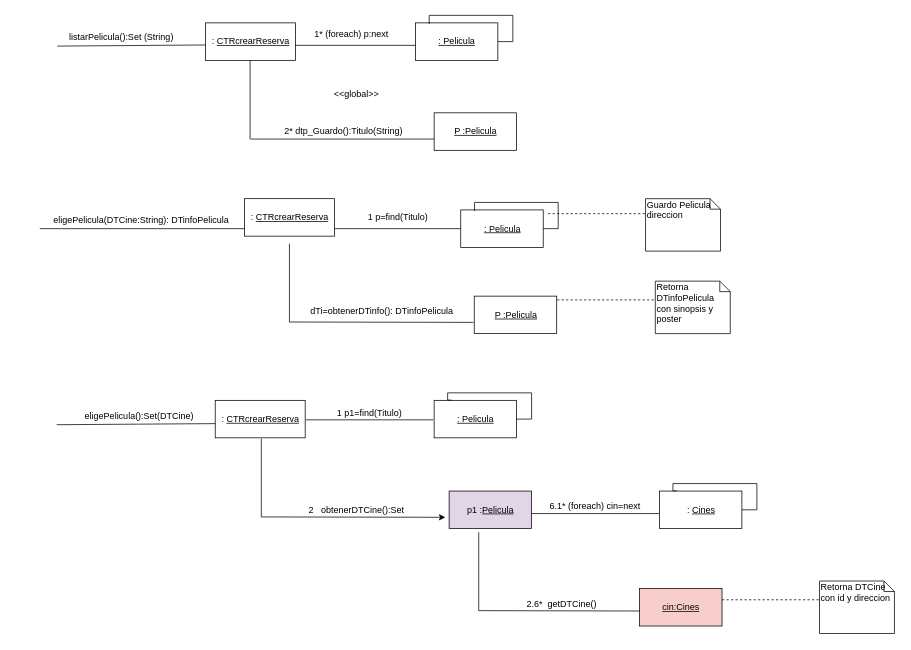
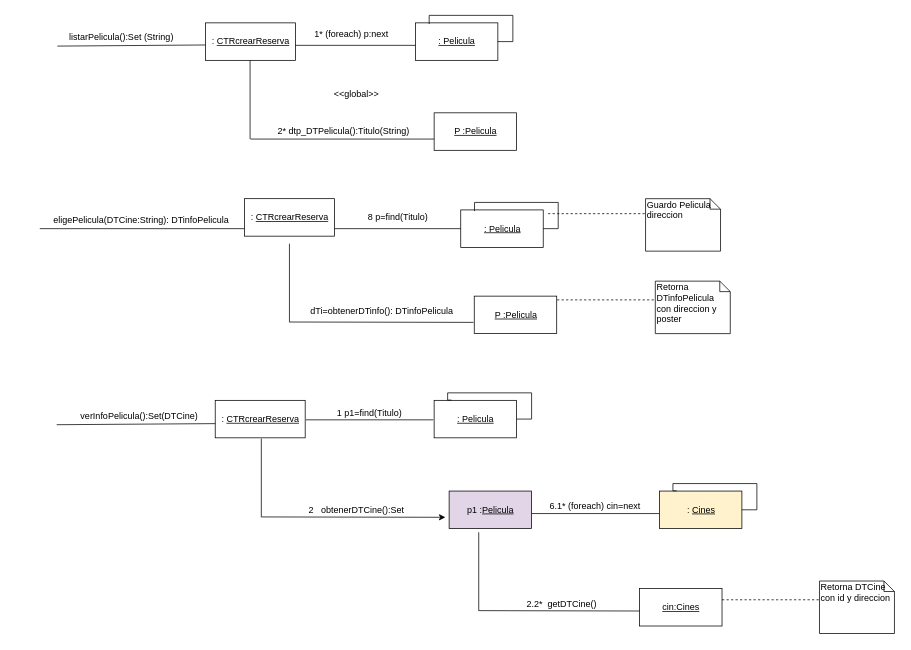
  <mxCell id="0" />
  <mxCell id="1" parent="0" />
  <mxCell id="2" value="listarPelicula():Set (String)" style="text;html=1;strokeColor=none;fillColor=none;align=center;verticalAlign=middle;whiteSpace=wrap;rounded=0;" vertex="1" parent="1"><mxGeometry x="55.5" y="40" width="210" height="20" as="geometry" /></mxCell>
  <mxCell id="3" value="&lt;div align=&quot;left&quot;&gt;: &lt;u&gt;CTRcrearReserva&lt;/u&gt;&lt;/div&gt;" style="html=1;" vertex="1" parent="1"><mxGeometry x="273" y="30" width="120" height="50" as="geometry" /></mxCell>
  <mxCell id="4" value="1* (foreach) p:next" style="text;html=1;strokeColor=none;fillColor=none;align=center;verticalAlign=middle;whiteSpace=wrap;rounded=0;" vertex="1" parent="1"><mxGeometry x="383" y="35" width="170" height="20" as="geometry" /></mxCell>
  <mxCell id="5" value="&lt;u&gt;: Pelicula&lt;/u&gt;" style="html=1;" vertex="1" parent="1"><mxGeometry x="553" y="30" width="110" height="50" as="geometry" /></mxCell>
  <mxCell id="6" value="" style="endArrow=none;html=1;endFill=0;" edge="1" parent="1"><mxGeometry width="50" height="50" relative="1" as="geometry"><mxPoint x="393" y="60" as="sourcePoint" /><mxPoint x="553" y="60" as="targetPoint" /></mxGeometry></mxCell>
  <mxCell id="7" style="edgeStyle=orthogonalEdgeStyle;rounded=0;orthogonalLoop=1;jettySize=auto;html=1;entryX=1;entryY=0.5;entryDx=0;entryDy=0;exitX=0.167;exitY=0.032;exitDx=0;exitDy=0;exitPerimeter=0;endArrow=none;endFill=0;" edge="1" parent="1" source="5" target="5"><mxGeometry relative="1" as="geometry"><Array as="points"><mxPoint x="571" y="20" /><mxPoint x="683" y="20" /><mxPoint x="683" y="55" /></Array></mxGeometry></mxCell>
- <mxCell id="8" value="2* dtp_Guardo():Titulo(String)" style="text;html=1;strokeColor=none;fillColor=none;align=center;verticalAlign=middle;whiteSpace=wrap;rounded=0;" vertex="1" parent="1"><mxGeometry x="335" y="165" width="245" height="20" as="geometry" /></mxCell>
+ <mxCell id="8" value="2* dtp_DTPelicula():Titulo(String)" style="text;html=1;strokeColor=none;fillColor=none;align=center;verticalAlign=middle;whiteSpace=wrap;rounded=0;" vertex="1" parent="1"><mxGeometry x="335" y="165" width="245" height="20" as="geometry" /></mxCell>
  <mxCell id="9" value="&lt;u&gt;P :Pelicula&lt;/u&gt;" style="html=1;" vertex="1" parent="1"><mxGeometry x="578" y="150" width="110" height="50" as="geometry" /></mxCell>
  <mxCell id="10" value="" style="endArrow=none;html=1;" edge="1" parent="1"><mxGeometry width="50" height="50" relative="1" as="geometry"><mxPoint x="332.5" y="185" as="sourcePoint" /><mxPoint x="332.5" y="80" as="targetPoint" /></mxGeometry></mxCell>
  <mxCell id="11" value="" style="endArrow=none;html=1;endFill=0;" edge="1" parent="1"><mxGeometry width="50" height="50" relative="1" as="geometry"><mxPoint x="333" y="185" as="sourcePoint" /><mxPoint x="578" y="185" as="targetPoint" /></mxGeometry></mxCell>
  <mxCell id="12" value="" style="endArrow=none;html=1;exitX=0.095;exitY=1.05;exitDx=0;exitDy=0;exitPerimeter=0;" edge="1" parent="1" source="2"><mxGeometry width="50" height="50" relative="1" as="geometry"><mxPoint x="183" y="59.5" as="sourcePoint" /><mxPoint x="273" y="59.5" as="targetPoint" /></mxGeometry></mxCell>
  <mxCell id="13" value="eligePelicula(DTCine:String): DTinfoPelicula" style="text;html=1;strokeColor=none;fillColor=none;align=center;verticalAlign=middle;whiteSpace=wrap;rounded=0;" vertex="1" parent="1"><mxGeometry x="20" y="283.5" width="335" height="20" as="geometry" /></mxCell>
  <mxCell id="14" value="" style="endArrow=none;html=1;" edge="1" parent="1"><mxGeometry width="50" height="50" relative="1" as="geometry"><mxPoint x="52" y="304.5" as="sourcePoint" /><mxPoint x="326" y="304.5" as="targetPoint" /></mxGeometry></mxCell>
- <mxCell id="15" value="1 p=find(Titulo)" style="text;html=1;strokeColor=none;fillColor=none;align=center;verticalAlign=middle;whiteSpace=wrap;rounded=0;" vertex="1" parent="1"><mxGeometry x="445" y="279.5" width="170" height="20" as="geometry" /></mxCell>
+ <mxCell id="15" value="8 p=find(Titulo)" style="text;html=1;strokeColor=none;fillColor=none;align=center;verticalAlign=middle;whiteSpace=wrap;rounded=0;" vertex="1" parent="1"><mxGeometry x="445" y="279.5" width="170" height="20" as="geometry" /></mxCell>
  <mxCell id="16" value="" style="endArrow=none;html=1;endFill=0;" edge="1" parent="1"><mxGeometry width="50" height="50" relative="1" as="geometry"><mxPoint x="445" y="304.5" as="sourcePoint" /><mxPoint x="615" y="304.5" as="targetPoint" /></mxGeometry></mxCell>
  <mxCell id="17" value="dTi=obtenerDTinfo(): DTinfoPelicula" style="text;html=1;strokeColor=none;fillColor=none;align=center;verticalAlign=middle;whiteSpace=wrap;rounded=0;" vertex="1" parent="1"><mxGeometry x="386" y="404.5" width="245" height="20" as="geometry" /></mxCell>
  <mxCell id="18" value="&lt;u&gt;P :Pelicula&lt;/u&gt;" style="html=1;" vertex="1" parent="1"><mxGeometry x="631.5" y="394.5" width="110" height="50" as="geometry" /></mxCell>
  <mxCell id="19" value="" style="endArrow=none;html=1;" edge="1" parent="1"><mxGeometry width="50" height="50" relative="1" as="geometry"><mxPoint x="385" y="429.5" as="sourcePoint" /><mxPoint x="385" y="324.5" as="targetPoint" /></mxGeometry></mxCell>
  <mxCell id="20" value="" style="endArrow=none;html=1;endFill=0;" edge="1" parent="1"><mxGeometry width="50" height="50" relative="1" as="geometry"><mxPoint x="385.5" y="429" as="sourcePoint" /><mxPoint x="630.5" y="429.5" as="targetPoint" /></mxGeometry></mxCell>
  <mxCell id="21" value="Guardo Pelicula direccion" style="shape=note;whiteSpace=wrap;html=1;size=14;verticalAlign=top;align=left;spacingTop=-6;" vertex="1" parent="1"><mxGeometry x="860" y="264.5" width="100" height="70" as="geometry" /></mxCell>
  <mxCell id="22" value="" style="endArrow=none;dashed=1;html=1;" edge="1" parent="1"><mxGeometry width="50" height="50" relative="1" as="geometry"><mxPoint x="730" y="284.5" as="sourcePoint" /><mxPoint x="860" y="284.5" as="targetPoint" /></mxGeometry></mxCell>
- <mxCell id="23" value="Retorna DTinfoPelicula con sinopsis y poster" style="shape=note;whiteSpace=wrap;html=1;size=14;verticalAlign=top;align=left;spacingTop=-6;" vertex="1" parent="1"><mxGeometry x="873" y="374.5" width="100" height="70" as="geometry" /></mxCell>
+ <mxCell id="23" value="Retorna DTinfoPelicula con direccion y poster" style="shape=note;whiteSpace=wrap;html=1;size=14;verticalAlign=top;align=left;spacingTop=-6;" vertex="1" parent="1"><mxGeometry x="873" y="374.5" width="100" height="70" as="geometry" /></mxCell>
  <mxCell id="24" value="" style="endArrow=none;dashed=1;html=1;" edge="1" parent="1"><mxGeometry width="50" height="50" relative="1" as="geometry"><mxPoint x="742" y="399.5" as="sourcePoint" /><mxPoint x="872" y="399.5" as="targetPoint" /></mxGeometry></mxCell>
- <mxCell id="25" value="eligePelicula():Set(DTCine)" style="text;html=1;strokeColor=none;fillColor=none;align=center;verticalAlign=middle;whiteSpace=wrap;rounded=0;" vertex="1" parent="1"><mxGeometry x="84.5" y="544.5" width="200" height="20" as="geometry" /></mxCell>
+ <mxCell id="25" value="verInfoPelicula():Set(DTCine)" style="text;html=1;strokeColor=none;fillColor=none;align=center;verticalAlign=middle;whiteSpace=wrap;rounded=0;" vertex="1" parent="1"><mxGeometry x="84.5" y="544.5" width="200" height="20" as="geometry" /></mxCell>
  <mxCell id="26" value="" style="endArrow=none;html=1;exitX=0.095;exitY=1.05;exitDx=0;exitDy=0;exitPerimeter=0;" edge="1" parent="1"><mxGeometry width="50" height="50" relative="1" as="geometry"><mxPoint x="74.5" y="566" as="sourcePoint" /><mxPoint x="294.5" y="564.5" as="targetPoint" /></mxGeometry></mxCell>
  <mxCell id="27" value="1 p1=find(Titulo)" style="text;html=1;strokeColor=none;fillColor=none;align=center;verticalAlign=middle;whiteSpace=wrap;rounded=0;" vertex="1" parent="1"><mxGeometry x="407" y="540.5" width="170" height="20" as="geometry" /></mxCell>
  <mxCell id="28" value="" style="endArrow=none;html=1;endFill=0;" edge="1" parent="1"><mxGeometry width="50" height="50" relative="1" as="geometry"><mxPoint x="407" y="559.5" as="sourcePoint" /><mxPoint x="577" y="559.5" as="targetPoint" /></mxGeometry></mxCell>
  <mxCell id="29" value="2&amp;nbsp;&amp;nbsp; obtenerDTCine():Set" style="text;html=1;strokeColor=none;fillColor=none;align=center;verticalAlign=middle;whiteSpace=wrap;rounded=0;" vertex="1" parent="1"><mxGeometry x="352" y="669.5" width="245" height="20" as="geometry" /></mxCell>
  <mxCell id="30" value="p1 :&lt;u&gt;Pelicula&lt;/u&gt;" style="html=1;fillColor=#e1d5e7;" vertex="1" parent="1"><mxGeometry x="598" y="654.5" width="110" height="50" as="geometry" /></mxCell>
  <mxCell id="31" value="" style="endArrow=none;html=1;" edge="1" parent="1"><mxGeometry width="50" height="50" relative="1" as="geometry"><mxPoint x="347.5" y="689.5" as="sourcePoint" /><mxPoint x="347.5" y="584.5" as="targetPoint" /></mxGeometry></mxCell>
  <mxCell id="32" value="" style="endArrow=classic;html=1;" edge="1" parent="1"><mxGeometry width="50" height="50" relative="1" as="geometry"><mxPoint x="348" y="689" as="sourcePoint" /><mxPoint x="593" y="689.5" as="targetPoint" /></mxGeometry></mxCell>
  <mxCell id="33" value="6.1* (foreach) cin=next" style="text;html=1;strokeColor=none;fillColor=none;align=center;verticalAlign=middle;whiteSpace=wrap;rounded=0;" vertex="1" parent="1"><mxGeometry x="708" y="664.5" width="170" height="20" as="geometry" /></mxCell>
  <mxCell id="34" value="" style="endArrow=none;html=1;endFill=0;" edge="1" parent="1"><mxGeometry width="50" height="50" relative="1" as="geometry"><mxPoint x="708" y="684.5" as="sourcePoint" /><mxPoint x="878" y="684.5" as="targetPoint" /></mxGeometry></mxCell>
- <mxCell id="35" value="2.6*&amp;nbsp; getDTCine()" style="text;html=1;strokeColor=none;fillColor=none;align=center;verticalAlign=middle;whiteSpace=wrap;rounded=0;" vertex="1" parent="1"><mxGeometry x="626" y="795.5" width="245" height="20" as="geometry" /></mxCell>
- <mxCell id="36" value="&lt;u&gt;cin:Cines&lt;/u&gt;" style="html=1;fillColor=#f8cecc;" vertex="1" parent="1"><mxGeometry x="852" y="784.5" width="110" height="50" as="geometry" /></mxCell>
+ <mxCell id="35" value="2.2*&amp;nbsp; getDTCine()" style="text;html=1;strokeColor=none;fillColor=none;align=center;verticalAlign=middle;whiteSpace=wrap;rounded=0;" vertex="1" parent="1"><mxGeometry x="626" y="795.5" width="245" height="20" as="geometry" /></mxCell>
+ <mxCell id="36" value="&lt;u&gt;cin:Cines&lt;/u&gt;" style="html=1;" vertex="1" parent="1"><mxGeometry x="852" y="784.5" width="110" height="50" as="geometry" /></mxCell>
  <mxCell id="37" value="" style="endArrow=none;html=1;" edge="1" parent="1"><mxGeometry width="50" height="50" relative="1" as="geometry"><mxPoint x="637.5" y="814.5" as="sourcePoint" /><mxPoint x="637.5" y="709.5" as="targetPoint" /></mxGeometry></mxCell>
  <mxCell id="38" value="" style="endArrow=none;html=1;endFill=0;" edge="1" parent="1"><mxGeometry width="50" height="50" relative="1" as="geometry"><mxPoint x="638" y="814" as="sourcePoint" /><mxPoint x="852" y="814.5" as="targetPoint" /></mxGeometry></mxCell>
  <mxCell id="39" value="Retorna DTCine con id y direccion" style="shape=note;whiteSpace=wrap;html=1;size=14;verticalAlign=top;align=left;spacingTop=-6;" vertex="1" parent="1"><mxGeometry x="1092" y="774.5" width="100" height="70" as="geometry" /></mxCell>
  <mxCell id="40" value="" style="endArrow=none;dashed=1;html=1;" edge="1" parent="1"><mxGeometry width="50" height="50" relative="1" as="geometry"><mxPoint x="962" y="799.5" as="sourcePoint" /><mxPoint x="1092" y="799.5" as="targetPoint" /></mxGeometry></mxCell>
  <mxCell id="41" value="&amp;lt;&amp;lt;global&amp;gt;&amp;gt;" style="text;html=1;strokeColor=none;fillColor=none;align=center;verticalAlign=middle;whiteSpace=wrap;rounded=0;" vertex="1" parent="1"><mxGeometry x="442" y="115" width="65" height="20" as="geometry" /></mxCell>
  <mxCell id="42" value="&lt;u&gt;: Pelicula&lt;/u&gt;" style="html=1;" vertex="1" parent="1"><mxGeometry x="613.5" y="279.5" width="110" height="50" as="geometry" /></mxCell>
  <mxCell id="43" style="edgeStyle=orthogonalEdgeStyle;rounded=0;orthogonalLoop=1;jettySize=auto;html=1;entryX=1;entryY=0.5;entryDx=0;entryDy=0;exitX=0.167;exitY=0.032;exitDx=0;exitDy=0;exitPerimeter=0;endArrow=none;endFill=0;" edge="1" parent="1" source="42" target="42"><mxGeometry relative="1" as="geometry"><Array as="points"><mxPoint x="631.5" y="269.5" /><mxPoint x="743.5" y="269.5" /><mxPoint x="743.5" y="304.5" /></Array></mxGeometry></mxCell>
  <mxCell id="44" value="&lt;div align=&quot;left&quot;&gt;: &lt;u&gt;CTRcrearReserva&lt;/u&gt;&lt;/div&gt;" style="html=1;" vertex="1" parent="1"><mxGeometry x="325" y="264.5" width="120" height="50" as="geometry" /></mxCell>
  <mxCell id="45" value="&lt;u&gt;: Pelicula&lt;/u&gt;" style="html=1;" vertex="1" parent="1"><mxGeometry x="578" y="533.5" width="110" height="50" as="geometry" /></mxCell>
  <mxCell id="46" style="edgeStyle=orthogonalEdgeStyle;rounded=0;orthogonalLoop=1;jettySize=auto;html=1;entryX=1;entryY=0.5;entryDx=0;entryDy=0;exitX=0.209;exitY=-0.007;exitDx=0;exitDy=0;exitPerimeter=0;endArrow=none;endFill=0;" edge="1" parent="1" source="45" target="45"><mxGeometry relative="1" as="geometry"><Array as="points"><mxPoint x="596" y="533.5" /><mxPoint x="596" y="523.5" /><mxPoint x="708" y="523.5" /><mxPoint x="708" y="558.5" /></Array></mxGeometry></mxCell>
  <mxCell id="47" value="&lt;div align=&quot;left&quot;&gt;: &lt;u&gt;CTRcrearReserva&lt;/u&gt;&lt;/div&gt;" style="html=1;" vertex="1" parent="1"><mxGeometry x="286" y="533.5" width="120" height="50" as="geometry" /></mxCell>
- <mxCell id="48" value=": &lt;u&gt;Cines&lt;/u&gt;" style="html=1;" vertex="1" parent="1"><mxGeometry x="878.5" y="654.5" width="110" height="50" as="geometry" /></mxCell>
+ <mxCell id="48" value=": &lt;u&gt;Cines&lt;/u&gt;" style="html=1;fillColor=#fff2cc;" vertex="1" parent="1"><mxGeometry x="878.5" y="654.5" width="110" height="50" as="geometry" /></mxCell>
  <mxCell id="49" style="edgeStyle=orthogonalEdgeStyle;rounded=0;orthogonalLoop=1;jettySize=auto;html=1;entryX=1;entryY=0.5;entryDx=0;entryDy=0;exitX=0.209;exitY=-0.007;exitDx=0;exitDy=0;exitPerimeter=0;endArrow=none;endFill=0;" edge="1" parent="1" source="48" target="48"><mxGeometry relative="1" as="geometry"><Array as="points"><mxPoint x="896.5" y="654.5" /><mxPoint x="896.5" y="644.5" /><mxPoint x="1008.5" y="644.5" /><mxPoint x="1008.5" y="679.5" /></Array></mxGeometry></mxCell>
